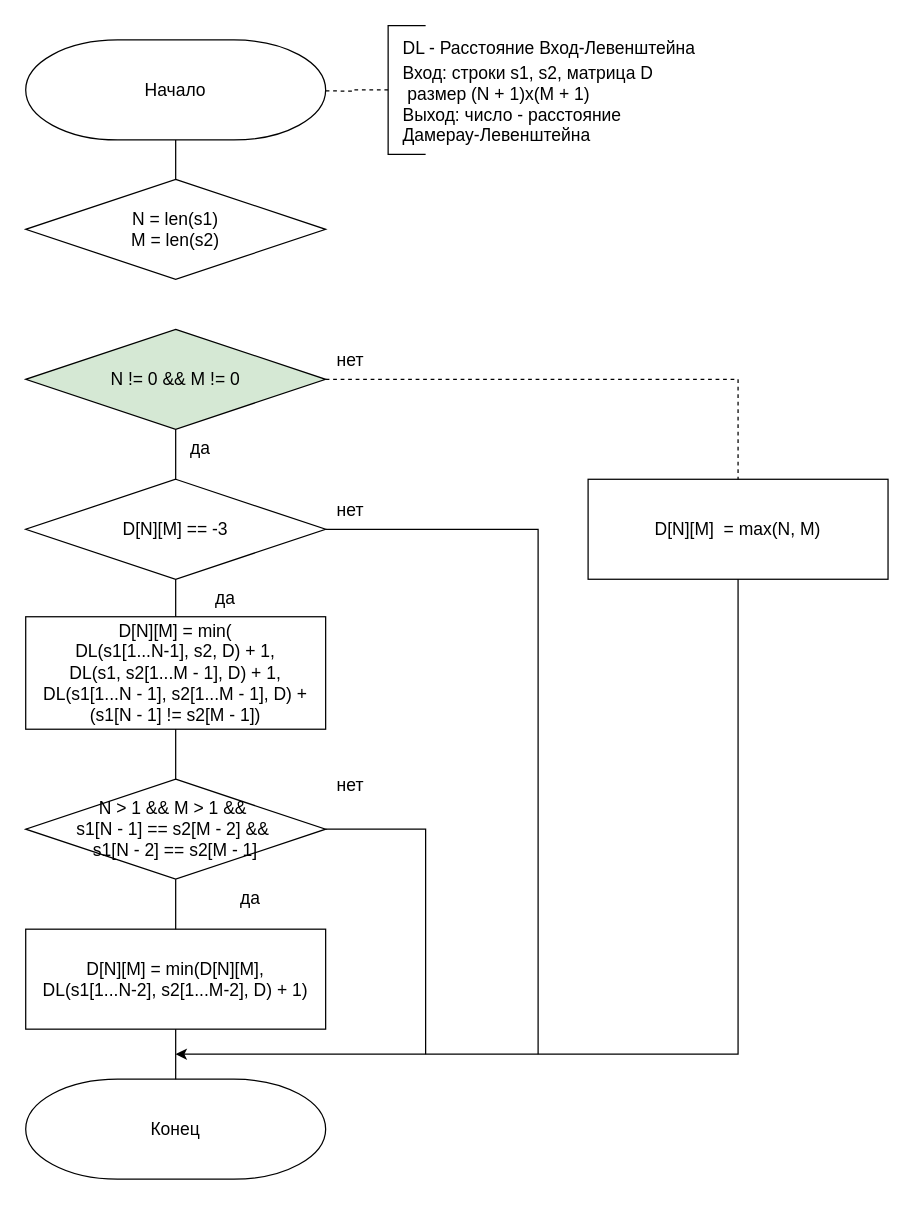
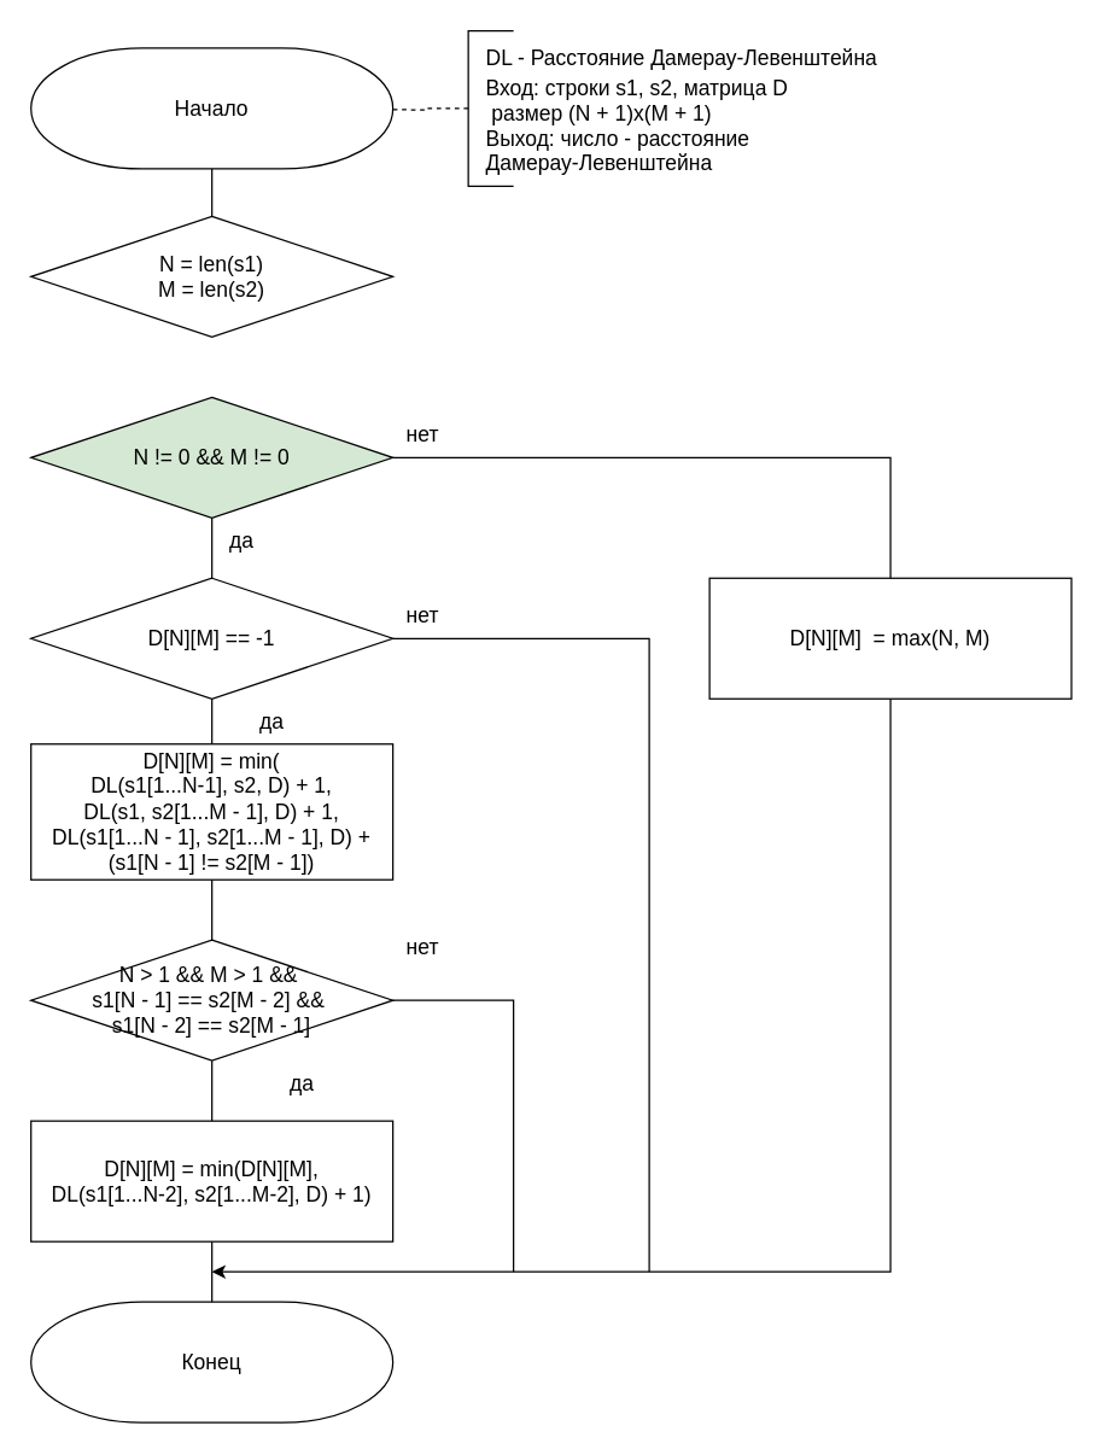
  <mxCell id="0" />
  <mxCell id="1" parent="0" />
  <mxCell id="2" style="edgeStyle=orthogonalEdgeStyle;rounded=0;orthogonalLoop=1;jettySize=auto;html=1;exitX=0;exitY=0.5;exitDx=0;exitDy=0;exitPerimeter=0;endArrow=none;endFill=0;dashed=1;fontSize=14;" parent="1" source="3" edge="1"><mxGeometry relative="1" as="geometry"><mxPoint x="250" y="72" as="targetPoint" /></mxGeometry></mxCell>
  <mxCell id="3" value="" style="strokeWidth=1;html=1;shape=mxgraph.flowchart.annotation_1;align=left;pointerEvents=1;fontSize=14;" parent="1" vertex="1"><mxGeometry x="310" y="20" width="30" height="103" as="geometry" /></mxCell>
- <mxCell id="4" value="DL - Расстояние Вход-Левенштейна" style="text;html=1;align=left;verticalAlign=middle;resizable=0;points=[];autosize=1;strokeColor=none;fillColor=none;fontSize=14;" parent="1" vertex="1"><mxGeometry x="320" y="22.5" width="280" height="30" as="geometry" /></mxCell>
+ <mxCell id="4" value="DL - Расстояние Дамерау-Левенштейна" style="text;html=1;align=left;verticalAlign=middle;resizable=0;points=[];autosize=1;strokeColor=none;fillColor=none;fontSize=14;" parent="1" vertex="1"><mxGeometry x="320" y="22.5" width="280" height="30" as="geometry" /></mxCell>
  <mxCell id="5" value="Вход: строки s1, s2, матрица D&lt;br style=&quot;font-size: 14px;&quot;&gt;&amp;nbsp;размер (N + 1)x(M + 1)&amp;nbsp;&lt;br style=&quot;font-size: 14px;&quot;&gt;&lt;div style=&quot;font-size: 14px;&quot;&gt;&lt;span style=&quot;background-color: initial; font-size: 14px;&quot;&gt;Выход: число - расстояние&amp;nbsp;&lt;/span&gt;&lt;/div&gt;Дамерау-Левенштейна&lt;div style=&quot;font-size: 14px;&quot;&gt;&#09;&lt;span style=&quot;background-color: initial; font-size: 14px;&quot;&gt;&lt;/span&gt;&lt;/div&gt;&lt;span style=&quot;font-size: 14px;&quot;&gt;&lt;/span&gt;" style="text;html=1;align=left;verticalAlign=middle;resizable=0;points=[];autosize=1;strokeColor=none;fillColor=none;fontSize=14;" parent="1" vertex="1"><mxGeometry x="320" y="43" width="220" height="80" as="geometry" /></mxCell>
  <mxCell id="6" style="edgeStyle=orthogonalEdgeStyle;rounded=0;orthogonalLoop=1;jettySize=auto;html=1;fontSize=14;" parent="1" edge="1"><mxGeometry relative="1" as="geometry"><mxPoint x="100" y="413" as="targetPoint" /><mxPoint x="100" y="413" as="sourcePoint" /></mxGeometry></mxCell>
  <mxCell id="7" value="N &amp;gt; 1 &amp;amp;&amp;amp; M &amp;gt; 1 &amp;amp;&amp;amp;&amp;nbsp;&lt;br style=&quot;border-color: var(--border-color); font-size: 14px;&quot;&gt;&lt;span style=&quot;font-size: 14px;&quot;&gt;s1[N - 1] == s2[M - 2] &amp;amp;&amp;amp;&amp;nbsp;&lt;/span&gt;&lt;br style=&quot;border-color: var(--border-color); font-size: 14px;&quot;&gt;&lt;span style=&quot;font-size: 14px;&quot;&gt;s1[N - 2] == s2[M - 1]&lt;/span&gt;" style="rhombus;whiteSpace=wrap;html=1;fontSize=14;" parent="1" vertex="1"><mxGeometry x="20" y="623" width="240" height="80" as="geometry" /></mxCell>
  <mxCell id="8" value="Конец" style="strokeWidth=1;html=1;shape=mxgraph.flowchart.terminator;whiteSpace=wrap;fontSize=14;" parent="1" vertex="1"><mxGeometry x="20" y="863" width="240" height="80" as="geometry" /></mxCell>
  <mxCell id="9" value="D[N][M] = min(&lt;br style=&quot;border-color: var(--border-color); font-size: 14px;&quot;&gt;&lt;span style=&quot;font-size: 14px;&quot;&gt;DL(s1[1...N-1], s2, D) + 1,&lt;br&gt;&amp;nbsp;&lt;/span&gt;&lt;span style=&quot;font-size: 14px;&quot;&gt;DL(s1, s2[1...M - 1], D) + 1,&amp;nbsp;&lt;/span&gt;&lt;br style=&quot;border-color: var(--border-color); font-size: 14px;&quot;&gt;&lt;span style=&quot;font-size: 14px;&quot;&gt;DL(s1[1...N - 1], s2[1...M - 1], D) +&lt;/span&gt;&lt;br style=&quot;border-color: var(--border-color); font-size: 14px;&quot;&gt;&lt;span style=&quot;font-size: 14px;&quot;&gt;(s1[N - 1] != s2[M - 1])&lt;/span&gt;" style="rounded=0;whiteSpace=wrap;html=1;fontSize=14;" parent="1" vertex="1"><mxGeometry x="20" y="493" width="240" height="90" as="geometry" /></mxCell>
  <mxCell id="10" value="Начало" style="strokeWidth=1;html=1;shape=mxgraph.flowchart.terminator;whiteSpace=wrap;fontSize=14;" parent="1" vertex="1"><mxGeometry x="20" y="31.5" width="240" height="80" as="geometry" /></mxCell>
  <mxCell id="11" value="D[N][M] = min(D[N][M],&lt;br style=&quot;border-color: var(--border-color);&quot;&gt;DL(s1[1...N-2], s2[1...M-2], D) + 1)" style="rounded=0;whiteSpace=wrap;html=1;fontSize=14;" parent="1" vertex="1"><mxGeometry x="20" y="743" width="240" height="80" as="geometry" /></mxCell>
  <mxCell id="12" value="N = len(s1)&lt;br style=&quot;border-color: var(--border-color);&quot;&gt;M = len(s2)" style="rhombus;whiteSpace=wrap;html=1;fontSize=14;" parent="1" vertex="1"><mxGeometry x="20" y="143" width="240" height="80" as="geometry" /></mxCell>
  <mxCell id="13" value="D[N][M]&amp;nbsp; = max(N, M)" style="rounded=0;whiteSpace=wrap;html=1;fontSize=14;" parent="1" vertex="1"><mxGeometry x="470" y="383" width="240" height="80" as="geometry" /></mxCell>
- <mxCell id="14" value="D[N][M] == -3" style="rhombus;whiteSpace=wrap;html=1;fontSize=14;" parent="1" vertex="1"><mxGeometry x="20" y="383" width="240" height="80" as="geometry" /></mxCell>
+ <mxCell id="14" value="D[N][M] == -1" style="rhombus;whiteSpace=wrap;html=1;fontSize=14;" parent="1" vertex="1"><mxGeometry x="20" y="383" width="240" height="80" as="geometry" /></mxCell>
  <mxCell id="15" value="N != 0 &amp;amp;&amp;amp; M != 0" style="rhombus;whiteSpace=wrap;html=1;fontSize=14;fillColor=#d5e8d4;" parent="1" vertex="1"><mxGeometry x="20" y="263" width="240" height="80" as="geometry" /></mxCell>
  <mxCell id="16" value="нет" style="text;html=1;strokeColor=none;fillColor=none;align=center;verticalAlign=middle;whiteSpace=wrap;rounded=0;fontSize=14;" parent="1" vertex="1"><mxGeometry x="250" y="273" width="60" height="30" as="geometry" /></mxCell>
  <mxCell id="17" value="нет" style="text;html=1;strokeColor=none;fillColor=none;align=center;verticalAlign=middle;whiteSpace=wrap;rounded=0;fontSize=14;" parent="1" vertex="1"><mxGeometry x="250" y="393" width="60" height="30" as="geometry" /></mxCell>
  <mxCell id="18" value="нет" style="text;html=1;strokeColor=none;fillColor=none;align=center;verticalAlign=middle;whiteSpace=wrap;rounded=0;fontSize=14;" parent="1" vertex="1"><mxGeometry x="250" y="613" width="60" height="30" as="geometry" /></mxCell>
  <mxCell id="19" value="да" style="text;html=1;strokeColor=none;fillColor=none;align=center;verticalAlign=middle;whiteSpace=wrap;rounded=0;fontSize=14;" parent="1" vertex="1"><mxGeometry x="130" y="343" width="60" height="30" as="geometry" /></mxCell>
  <mxCell id="20" value="да" style="text;html=1;strokeColor=none;fillColor=none;align=center;verticalAlign=middle;whiteSpace=wrap;rounded=0;fontSize=14;" parent="1" vertex="1"><mxGeometry x="150" y="463" width="60" height="30" as="geometry" /></mxCell>
  <mxCell id="21" value="да" style="text;html=1;strokeColor=none;fillColor=none;align=center;verticalAlign=middle;whiteSpace=wrap;rounded=0;fontSize=14;" parent="1" vertex="1"><mxGeometry x="170" y="703" width="60" height="30" as="geometry" /></mxCell>
  <mxCell id="22" value="" style="endArrow=none;html=1;rounded=0;entryX=0.5;entryY=1;entryDx=0;entryDy=0;entryPerimeter=0;exitX=0.5;exitY=0;exitDx=0;exitDy=0;" parent="1" source="12" target="10" edge="1"><mxGeometry width="50" height="50" relative="1" as="geometry"><mxPoint x="360" y="423" as="sourcePoint" /><mxPoint x="410" y="373" as="targetPoint" /></mxGeometry></mxCell>
  <mxCell id="23" value="" style="endArrow=none;html=1;rounded=0;entryX=0.5;entryY=1;entryDx=0;entryDy=0;exitX=0.5;exitY=0;exitDx=0;exitDy=0;" parent="1" source="14" target="15" edge="1"><mxGeometry width="50" height="50" relative="1" as="geometry"><mxPoint x="140" y="373" as="sourcePoint" /><mxPoint x="410" y="373" as="targetPoint" /></mxGeometry></mxCell>
  <mxCell id="24" value="" style="endArrow=none;html=1;rounded=0;exitX=0.5;exitY=1;exitDx=0;exitDy=0;entryX=0.5;entryY=0;entryDx=0;entryDy=0;" parent="1" source="14" target="9" edge="1"><mxGeometry width="50" height="50" relative="1" as="geometry"><mxPoint x="360" y="423" as="sourcePoint" /><mxPoint x="410" y="373" as="targetPoint" /></mxGeometry></mxCell>
  <mxCell id="25" value="" style="endArrow=none;html=1;rounded=0;exitX=0.5;exitY=1;exitDx=0;exitDy=0;entryX=0.5;entryY=0;entryDx=0;entryDy=0;" parent="1" source="9" target="7" edge="1"><mxGeometry width="50" height="50" relative="1" as="geometry"><mxPoint x="360" y="423" as="sourcePoint" /><mxPoint x="410" y="373" as="targetPoint" /></mxGeometry></mxCell>
  <mxCell id="26" value="" style="endArrow=none;html=1;rounded=0;exitX=0.5;exitY=1;exitDx=0;exitDy=0;entryX=0.5;entryY=0;entryDx=0;entryDy=0;" parent="1" source="7" target="11" edge="1"><mxGeometry width="50" height="50" relative="1" as="geometry"><mxPoint x="360" y="783" as="sourcePoint" /><mxPoint x="410" y="733" as="targetPoint" /></mxGeometry></mxCell>
  <mxCell id="27" value="" style="endArrow=none;html=1;rounded=0;exitX=0.5;exitY=1;exitDx=0;exitDy=0;entryX=0.5;entryY=0;entryDx=0;entryDy=0;entryPerimeter=0;" parent="1" source="11" target="8" edge="1"><mxGeometry width="50" height="50" relative="1" as="geometry"><mxPoint x="360" y="783" as="sourcePoint" /><mxPoint x="410" y="733" as="targetPoint" /></mxGeometry></mxCell>
- <mxCell id="28" value="" style="endArrow=none;html=1;rounded=0;exitX=1;exitY=0.5;exitDx=0;exitDy=0;entryX=0.5;entryY=0;entryDx=0;entryDy=0;dashed=1;" parent="1" source="15" target="13" edge="1"><mxGeometry width="50" height="50" relative="1" as="geometry"><mxPoint x="360" y="423" as="sourcePoint" /><mxPoint x="410" y="373" as="targetPoint" /><Array as="points"><mxPoint x="590" y="303" /></Array></mxGeometry></mxCell>
+ <mxCell id="28" value="" style="endArrow=none;html=1;rounded=0;exitX=1;exitY=0.5;exitDx=0;exitDy=0;entryX=0.5;entryY=0;entryDx=0;entryDy=0;" parent="1" source="15" target="13" edge="1"><mxGeometry width="50" height="50" relative="1" as="geometry"><mxPoint x="360" y="423" as="sourcePoint" /><mxPoint x="410" y="373" as="targetPoint" /><Array as="points"><mxPoint x="590" y="303" /></Array></mxGeometry></mxCell>
  <mxCell id="29" value="" style="endArrow=none;html=1;rounded=0;exitX=1;exitY=0.5;exitDx=0;exitDy=0;" parent="1" source="14" edge="1"><mxGeometry width="50" height="50" relative="1" as="geometry"><mxPoint x="360" y="423" as="sourcePoint" /><mxPoint x="430" y="843" as="targetPoint" /><Array as="points"><mxPoint x="430" y="423" /></Array></mxGeometry></mxCell>
  <mxCell id="30" value="" style="endArrow=classic;html=1;rounded=0;" parent="1" edge="1"><mxGeometry width="50" height="50" relative="1" as="geometry"><mxPoint x="590" y="463" as="sourcePoint" /><mxPoint x="140" y="843" as="targetPoint" /><Array as="points"><mxPoint x="590" y="843" /></Array></mxGeometry></mxCell>
  <mxCell id="31" value="" style="endArrow=none;html=1;rounded=0;exitX=1;exitY=0.5;exitDx=0;exitDy=0;" parent="1" source="7" edge="1"><mxGeometry width="50" height="50" relative="1" as="geometry"><mxPoint x="360" y="783" as="sourcePoint" /><mxPoint x="340" y="843" as="targetPoint" /><Array as="points"><mxPoint x="340" y="663" /></Array></mxGeometry></mxCell>
